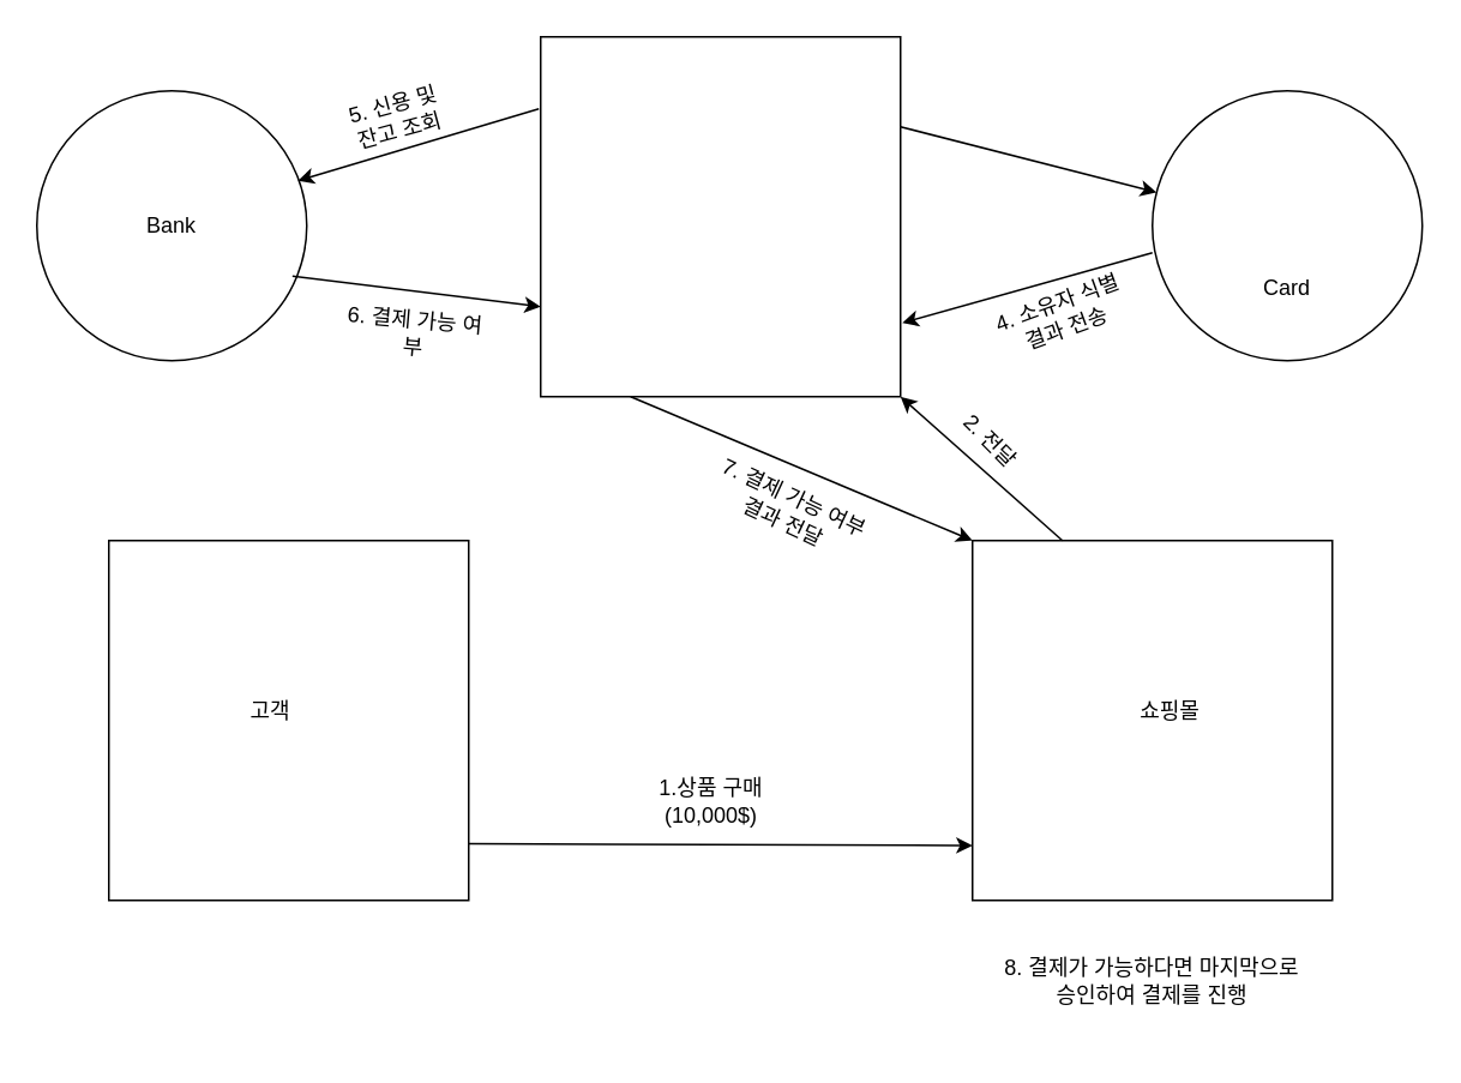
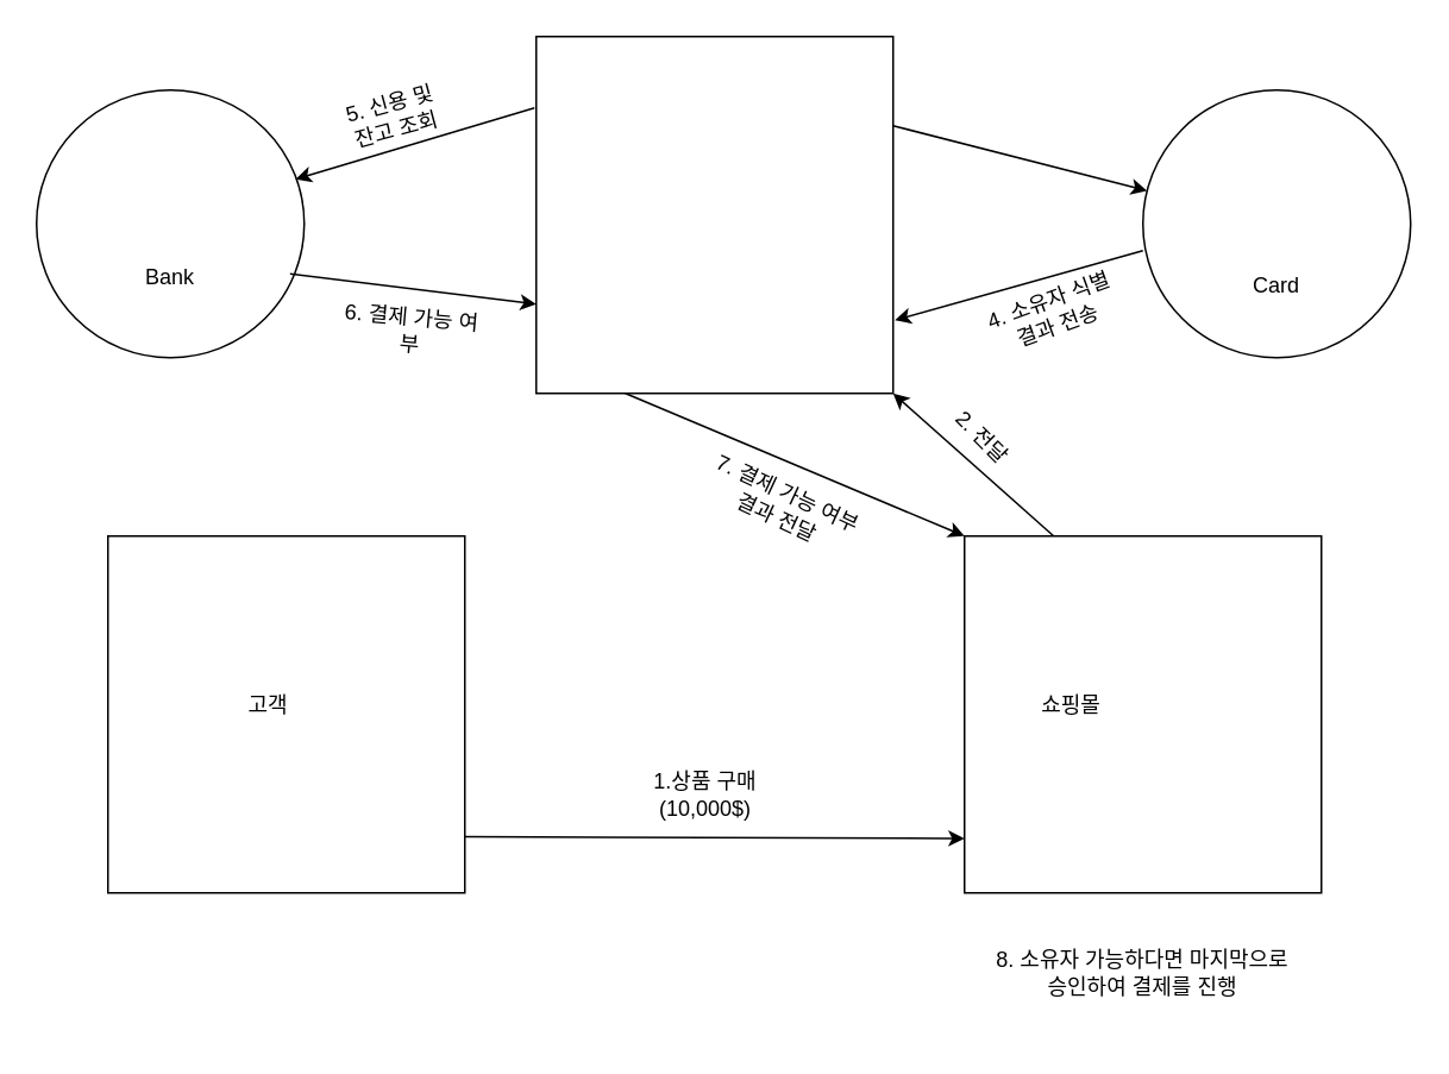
  <mxCell id="0" />
  <mxCell id="1" parent="0" />
  <mxCell id="2" value="" style="whiteSpace=wrap;html=1;aspect=fixed;" vertex="1" parent="1"><mxGeometry x="60" y="300" width="200" height="200" as="geometry" /></mxCell>
  <mxCell id="3" value="" style="whiteSpace=wrap;html=1;aspect=fixed;" vertex="1" parent="1"><mxGeometry x="540" y="300" width="200" height="200" as="geometry" /></mxCell>
  <mxCell id="4" value="" style="whiteSpace=wrap;html=1;aspect=fixed;" vertex="1" parent="1"><mxGeometry x="300" y="20" width="200" height="200" as="geometry" /></mxCell>
  <mxCell id="5" value="" style="ellipse;whiteSpace=wrap;html=1;aspect=fixed;" vertex="1" parent="1"><mxGeometry x="20" y="50" width="150" height="150" as="geometry" /></mxCell>
  <mxCell id="6" value="" style="ellipse;whiteSpace=wrap;html=1;aspect=fixed;" vertex="1" parent="1"><mxGeometry x="640" y="50" width="150" height="150" as="geometry" /></mxCell>
  <mxCell id="7" value="" style="endArrow=classic;html=1;rounded=0;entryX=-0.01;entryY=0.795;entryDx=0;entryDy=0;exitX=0.99;exitY=0.79;exitDx=0;exitDy=0;entryPerimeter=0;exitPerimeter=0;" edge="1" parent="1"><mxGeometry width="50" height="50" relative="1" as="geometry"><mxPoint x="260" y="468.5" as="sourcePoint" /><mxPoint x="540" y="469.5" as="targetPoint" /></mxGeometry></mxCell>
  <mxCell id="8" value="1.상품 구매(10,000$)" style="text;html=1;align=center;verticalAlign=middle;whiteSpace=wrap;rounded=0;" vertex="1" parent="1"><mxGeometry x="360" y="430" width="70" height="30" as="geometry" /></mxCell>
  <mxCell id="9" value="" style="endArrow=classic;html=1;rounded=0;entryX=1;entryY=1;entryDx=0;entryDy=0;exitX=0.25;exitY=0;exitDx=0;exitDy=0;" edge="1" parent="1" source="3" target="4"><mxGeometry width="50" height="50" relative="1" as="geometry"><mxPoint x="370" y="360" as="sourcePoint" /><mxPoint x="420" y="310" as="targetPoint" /></mxGeometry></mxCell>
  <mxCell id="10" value="2. 전달" style="text;html=1;align=center;verticalAlign=middle;whiteSpace=wrap;rounded=0;rotation=45;" vertex="1" parent="1"><mxGeometry x="520" y="230" width="60" height="30" as="geometry" /></mxCell>
  <mxCell id="11" value="고객&lt;span style=&quot;color: rgba(0, 0, 0, 0); font-family: monospace; font-size: 0px; text-align: start; text-wrap-mode: nowrap;&quot;&gt;%3CmxGraphModel%3E%3Croot%3E%3CmxCell%20id%3D%220%22%2F%3E%3CmxCell%20id%3D%221%22%20parent%3D%220%22%2F%3E%3CmxCell%20id%3D%222%22%20value%3D%22%22%20style%3D%22ellipse%3BwhiteSpace%3Dwrap%3Bhtml%3D1%3Baspect%3Dfixed%3B%22%20vertex%3D%221%22%20parent%3D%221%22%3E%3CmxGeometry%20x%3D%2240%22%20y%3D%22110%22%20width%3D%22150%22%20height%3D%22150%22%20as%3D%22geometry%22%2F%3E%3C%2FmxCell%3E%3C%2Froot%3E%3C%2FmxGraphModel%3E&lt;/span&gt;" style="text;html=1;align=center;verticalAlign=middle;whiteSpace=wrap;rounded=0;" vertex="1" parent="1"><mxGeometry x="120" y="380" width="60" height="30" as="geometry" /></mxCell>
- <mxCell id="12" value="쇼핑몰" style="text;html=1;align=center;verticalAlign=middle;whiteSpace=wrap;rounded=0;" vertex="1" parent="1"><mxGeometry x="620" y="380" width="60" height="30" as="geometry" /></mxCell>
+ <mxCell id="12" value="쇼핑몰" style="text;html=1;align=center;verticalAlign=middle;whiteSpace=wrap;rounded=0;" vertex="1" parent="1"><mxGeometry x="570" y="380" width="60" height="30" as="geometry" /></mxCell>
  <mxCell id="13" value="Card" style="text;html=1;align=center;verticalAlign=middle;whiteSpace=wrap;rounded=0;" vertex="1" parent="1"><mxGeometry x="685" y="145" width="60" height="30" as="geometry" /></mxCell>
- <mxCell id="14" value="Bank" style="text;html=1;align=center;verticalAlign=middle;whiteSpace=wrap;rounded=0;" vertex="1" parent="1"><mxGeometry x="65" y="110" width="60" height="30" as="geometry" /></mxCell>
+ <mxCell id="14" value="Bank" style="text;html=1;align=center;verticalAlign=middle;whiteSpace=wrap;rounded=0;" vertex="1" parent="1"><mxGeometry x="65" y="140" width="60" height="30" as="geometry" /></mxCell>
  <mxCell id="15" value="" style="endArrow=classic;html=1;rounded=0;exitX=1;exitY=0.25;exitDx=0;exitDy=0;" edge="1" parent="1" source="4" target="6"><mxGeometry width="50" height="50" relative="1" as="geometry"><mxPoint x="370" y="360" as="sourcePoint" /><mxPoint x="420" y="310" as="targetPoint" /></mxGeometry></mxCell>
  <mxCell id="16" value="" style="endArrow=classic;html=1;rounded=0;entryX=1.005;entryY=0.795;entryDx=0;entryDy=0;entryPerimeter=0;exitX=0;exitY=0.6;exitDx=0;exitDy=0;exitPerimeter=0;" edge="1" parent="1" source="6" target="4"><mxGeometry width="50" height="50" relative="1" as="geometry"><mxPoint x="370" y="360" as="sourcePoint" /><mxPoint x="420" y="310" as="targetPoint" /></mxGeometry></mxCell>
  <mxCell id="17" value="4. 소유자 식별 결과 전송" style="text;html=1;align=center;verticalAlign=middle;whiteSpace=wrap;rounded=0;rotation=-20;" vertex="1" parent="1"><mxGeometry x="550" y="160" width="80" height="30" as="geometry" /></mxCell>
  <mxCell id="18" value="" style="endArrow=classic;html=1;rounded=0;entryX=0.967;entryY=0.333;entryDx=0;entryDy=0;entryPerimeter=0;exitX=-0.005;exitY=0.2;exitDx=0;exitDy=0;exitPerimeter=0;" edge="1" parent="1" source="4" target="5"><mxGeometry width="50" height="50" relative="1" as="geometry"><mxPoint x="370" y="360" as="sourcePoint" /><mxPoint x="420" y="310" as="targetPoint" /></mxGeometry></mxCell>
  <mxCell id="19" value="5. 신용 및 잔고 조회" style="text;html=1;align=center;verticalAlign=middle;whiteSpace=wrap;rounded=0;rotation=-15;" vertex="1" parent="1"><mxGeometry x="190" y="50" width="60" height="30" as="geometry" /></mxCell>
  <mxCell id="20" value="" style="endArrow=classic;html=1;rounded=0;exitX=0.947;exitY=0.687;exitDx=0;exitDy=0;exitPerimeter=0;entryX=0;entryY=0.75;entryDx=0;entryDy=0;" edge="1" parent="1" source="5" target="4"><mxGeometry width="50" height="50" relative="1" as="geometry"><mxPoint x="370" y="360" as="sourcePoint" /><mxPoint x="420" y="310" as="targetPoint" /></mxGeometry></mxCell>
  <mxCell id="21" value="6. 결제 가능 여부" style="text;html=1;align=center;verticalAlign=middle;whiteSpace=wrap;rounded=0;rotation=5;" vertex="1" parent="1"><mxGeometry x="190" y="170" width="80" height="30" as="geometry" /></mxCell>
  <mxCell id="22" value="" style="endArrow=classic;html=1;rounded=0;entryX=0;entryY=0;entryDx=0;entryDy=0;exitX=0.25;exitY=1;exitDx=0;exitDy=0;" edge="1" parent="1" source="4" target="3"><mxGeometry width="50" height="50" relative="1" as="geometry"><mxPoint x="370" y="360" as="sourcePoint" /><mxPoint x="420" y="310" as="targetPoint" /></mxGeometry></mxCell>
  <mxCell id="23" value="7. 결제 가능 여부 결과 전달" style="text;html=1;align=center;verticalAlign=middle;whiteSpace=wrap;rounded=0;rotation=25;" vertex="1" parent="1"><mxGeometry x="388.13" y="268.45" width="100" height="30" as="geometry" /></mxCell>
- <mxCell id="24" value="8. 결제가 가능하다면 마지막으로 승인하여 결제를 진행" style="text;html=1;align=center;verticalAlign=middle;whiteSpace=wrap;rounded=0;" vertex="1" parent="1"><mxGeometry x="555" y="510" width="170" height="70" as="geometry" /></mxCell>
+ <mxCell id="24" value="8. 소유자 가능하다면 마지막으로 승인하여 결제를 진행" style="text;html=1;align=center;verticalAlign=middle;whiteSpace=wrap;rounded=0;" vertex="1" parent="1"><mxGeometry x="555" y="510" width="170" height="70" as="geometry" /></mxCell>
